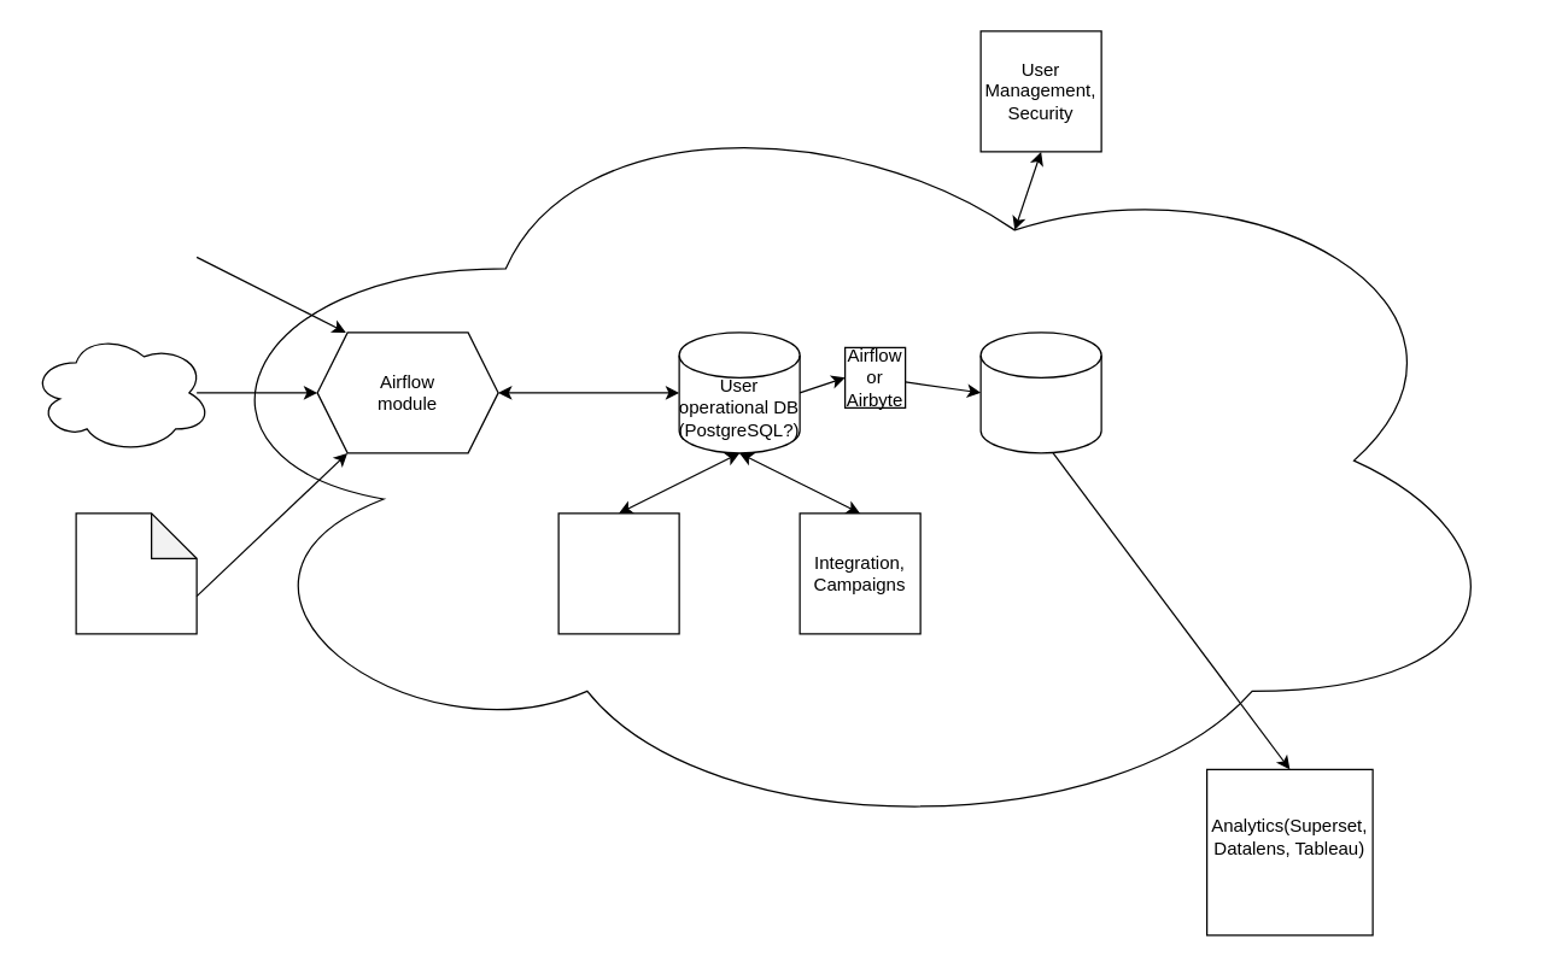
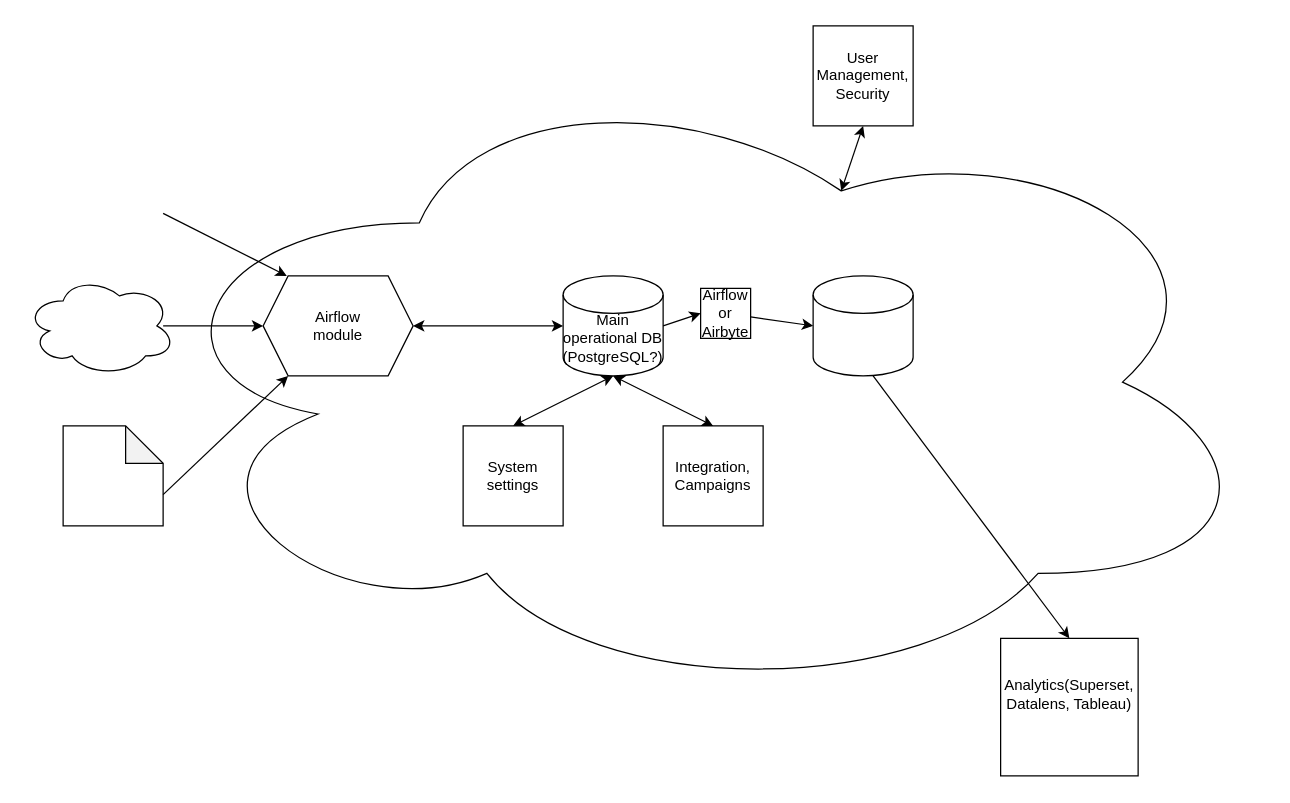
  <mxCell id="0" />
  <mxCell id="1" parent="0" />
  <mxCell id="2" value="" style="ellipse;shape=cloud;whiteSpace=wrap;html=1;" parent="1" vertex="1"><mxGeometry x="110" y="50" width="900" height="510" as="geometry" /></mxCell>
  <mxCell id="3" value="" style="shape=cylinder3;whiteSpace=wrap;html=1;boundedLbl=1;backgroundOutline=1;size=15;" parent="1" vertex="1"><mxGeometry x="450" y="220" width="80" height="80" as="geometry" /></mxCell>
  <mxCell id="4" value="" style="shape=cylinder3;whiteSpace=wrap;html=1;boundedLbl=1;backgroundOutline=1;size=15;" parent="1" vertex="1"><mxGeometry x="650" y="220" width="80" height="80" as="geometry" /></mxCell>
  <mxCell id="5" value="" style="shape=hexagon;perimeter=hexagonPerimeter2;whiteSpace=wrap;html=1;fixedSize=1;" parent="1" vertex="1"><mxGeometry x="210" y="220" width="120" height="80" as="geometry" /></mxCell>
  <mxCell id="6" value="" style="endArrow=classic;html=1;rounded=0;entryX=0;entryY=0.5;entryDx=0;entryDy=0;entryPerimeter=0;" parent="1" source="26" target="4" edge="1"><mxGeometry width="50" height="50" relative="1" as="geometry"><mxPoint x="530" y="260" as="sourcePoint" /><mxPoint x="580" y="210" as="targetPoint" /></mxGeometry></mxCell>
  <mxCell id="7" value="" style="endArrow=classic;startArrow=classic;html=1;rounded=0;exitX=1;exitY=0.5;exitDx=0;exitDy=0;entryX=0;entryY=0.5;entryDx=0;entryDy=0;entryPerimeter=0;" parent="1" source="5" target="3" edge="1"><mxGeometry width="50" height="50" relative="1" as="geometry"><mxPoint x="530" y="360" as="sourcePoint" /><mxPoint x="580" y="310" as="targetPoint" /></mxGeometry></mxCell>
  <mxCell id="8" value="" style="endArrow=classic;html=1;rounded=0;exitX=1;exitY=0.5;exitDx=0;exitDy=0;entryX=0;entryY=0.5;entryDx=0;entryDy=0;" parent="1" target="5" edge="1"><mxGeometry width="50" height="50" relative="1" as="geometry"><mxPoint y="260" as="sourcePoint" x="130" /><mxPoint x="470" y="310" as="targetPoint" /></mxGeometry></mxCell>
  <mxCell id="9" value="" style="whiteSpace=wrap;html=1;aspect=fixed;" parent="1" vertex="1"><mxGeometry x="800" y="510" width="110" height="110" as="geometry" /></mxCell>
  <mxCell id="10" value="" style="whiteSpace=wrap;html=1;aspect=fixed;" parent="1" vertex="1"><mxGeometry x="530" y="340" width="80" height="80" as="geometry" /></mxCell>
  <mxCell id="11" value="" style="endArrow=classic;startArrow=classic;html=1;rounded=0;entryX=0.5;entryY=1;entryDx=0;entryDy=0;entryPerimeter=0;exitX=0.5;exitY=0;exitDx=0;exitDy=0;" parent="1" source="10" target="3" edge="1"><mxGeometry width="50" height="50" relative="1" as="geometry"><mxPoint x="420" y="360" as="sourcePoint" /><mxPoint x="470" y="310" as="targetPoint" /></mxGeometry></mxCell>
  <mxCell id="12" value="" style="endArrow=classic;html=1;rounded=0;entryX=0.5;entryY=0;entryDx=0;entryDy=0;exitX=0.6;exitY=1;exitDx=0;exitDy=0;exitPerimeter=0;" parent="1" source="4" target="9" edge="1"><mxGeometry width="50" height="50" relative="1" as="geometry"><mxPoint x="420" y="360" as="sourcePoint" /><mxPoint x="470" y="310" as="targetPoint" /></mxGeometry></mxCell>
  <mxCell id="13" value="" style="ellipse;shape=cloud;whiteSpace=wrap;html=1;" parent="1" vertex="1"><mxGeometry x="20" y="220" width="120" height="80" as="geometry" /></mxCell>
  <mxCell id="14" value="" style="shape=note;whiteSpace=wrap;html=1;backgroundOutline=1;darkOpacity=0.05;" parent="1" vertex="1"><mxGeometry x="50" y="340" width="80" height="80" as="geometry" /></mxCell>
  <mxCell id="15" value="" style="endArrow=classic;html=1;rounded=0;exitX=0;exitY=0;exitDx=80;exitDy=55;exitPerimeter=0;" parent="1" source="14" edge="1"><mxGeometry width="50" height="50" relative="1" as="geometry"><mxPoint x="180" y="350" as="sourcePoint" /><mxPoint x="230" y="300" as="targetPoint" /></mxGeometry></mxCell>
  <mxCell id="16" value="" style="endArrow=classic;html=1;rounded=0;entryX=0.158;entryY=0;entryDx=0;entryDy=0;entryPerimeter=0;" parent="1" target="5" edge="1"><mxGeometry width="50" height="50" relative="1" as="geometry"><mxPoint y="170" as="sourcePoint" x="130" /><mxPoint x="160" y="150" as="targetPoint" /></mxGeometry></mxCell>
- <mxCell id="17" value="User operational DB (PostgreSQL?)" style="text;html=1;strokeColor=none;fillColor=none;align=center;verticalAlign=middle;whiteSpace=wrap;rounded=0;" parent="1" vertex="1"><mxGeometry x="450" y="255" width="80" height="30" as="geometry" /></mxCell>
+ <mxCell id="17" value="Main operational DB (PostgreSQL?)" style="text;html=1;strokeColor=none;fillColor=none;align=center;verticalAlign=middle;whiteSpace=wrap;rounded=0;" parent="1" vertex="1"><mxGeometry x="450" y="255" width="80" height="30" as="geometry" /></mxCell>
  <mxCell id="18" value="Integration, Campaigns" style="text;html=1;strokeColor=none;fillColor=none;align=center;verticalAlign=middle;whiteSpace=wrap;rounded=0;" parent="1" vertex="1"><mxGeometry x="530" y="365" width="80" height="30" as="geometry" /></mxCell>
  <mxCell id="19" value="" style="endArrow=classic;startArrow=classic;html=1;rounded=0;" parent="1" edge="1"><mxGeometry width="50" height="50" relative="1" as="geometry"><mxPoint x="410" y="340" as="sourcePoint" /><mxPoint x="490" y="300" as="targetPoint" /></mxGeometry></mxCell>
  <mxCell id="20" value="" style="whiteSpace=wrap;html=1;aspect=fixed;" parent="1" vertex="1"><mxGeometry x="370" y="340" width="80" height="80" as="geometry" /></mxCell>
+ <mxCell id="21" value="System settings " style="text;html=1;strokeColor=none;fillColor=none;align=center;verticalAlign=middle;whiteSpace=wrap;rounded=0;" parent="1" vertex="1"><mxGeometry x="370" y="365" width="80" height="30" as="geometry" /></mxCell>
  <mxCell id="22" value="" style="whiteSpace=wrap;html=1;aspect=fixed;" parent="1" vertex="1"><mxGeometry x="650" y="20" width="80" height="80" as="geometry" /></mxCell>
  <mxCell id="23" value="User Management, Security" style="text;html=1;strokeColor=none;fillColor=none;align=center;verticalAlign=middle;whiteSpace=wrap;rounded=0;" parent="1" vertex="1"><mxGeometry x="650" y="45" width="80" height="30" as="geometry" /></mxCell>
  <mxCell id="24" value="" style="endArrow=classic;startArrow=classic;html=1;rounded=0;exitX=0.625;exitY=0.2;exitDx=0;exitDy=0;exitPerimeter=0;entryX=0.5;entryY=1;entryDx=0;entryDy=0;" parent="1" source="2" target="22" edge="1"><mxGeometry width="50" height="50" relative="1" as="geometry"><mxPoint x="650" y="150" as="sourcePoint" /><mxPoint x="700" y="100" as="targetPoint" /></mxGeometry></mxCell>
  <mxCell id="25" value="" style="endArrow=classic;html=1;rounded=0;entryX=0;entryY=0.5;entryDx=0;entryDy=0;entryPerimeter=0;" parent="1" target="26" edge="1"><mxGeometry width="50" height="50" relative="1" as="geometry"><mxPoint x="530" y="260" as="sourcePoint" /><mxPoint x="650" y="260" as="targetPoint" /></mxGeometry></mxCell>
  <mxCell id="26" value="Airflow or Airbyte" style="whiteSpace=wrap;html=1;aspect=fixed;" parent="1" vertex="1"><mxGeometry x="560" y="230" width="40" height="40" as="geometry" /></mxCell>
  <mxCell id="27" value="Analytics(Superset, Datalens, Tableau)" style="text;html=1;strokeColor=none;fillColor=none;align=center;verticalAlign=middle;whiteSpace=wrap;rounded=0;" parent="1" vertex="1"><mxGeometry x="825" y="540" width="60" height="30" as="geometry" /></mxCell>
  <mxCell id="28" value="Airflow module" style="text;html=1;strokeColor=none;fillColor=none;align=center;verticalAlign=middle;whiteSpace=wrap;rounded=0;" vertex="1" parent="1"><mxGeometry x="240" y="245" width="60" height="30" as="geometry" /></mxCell>
